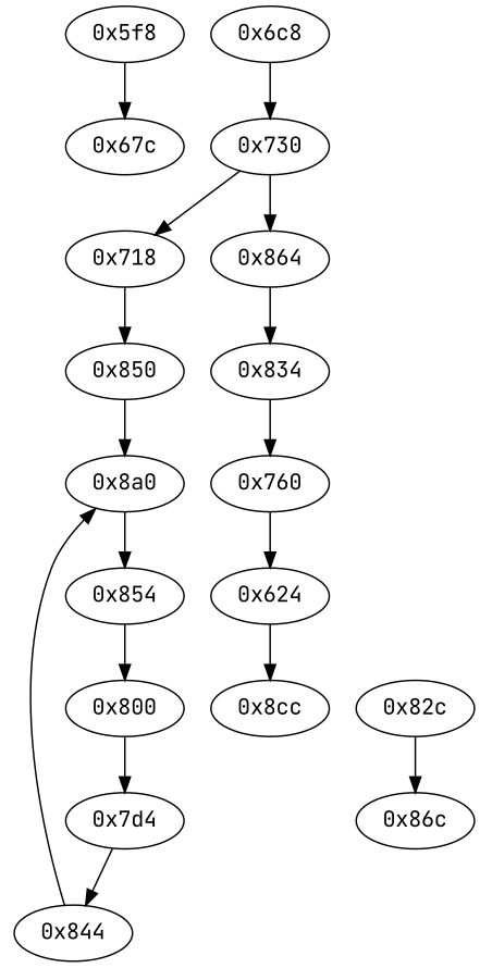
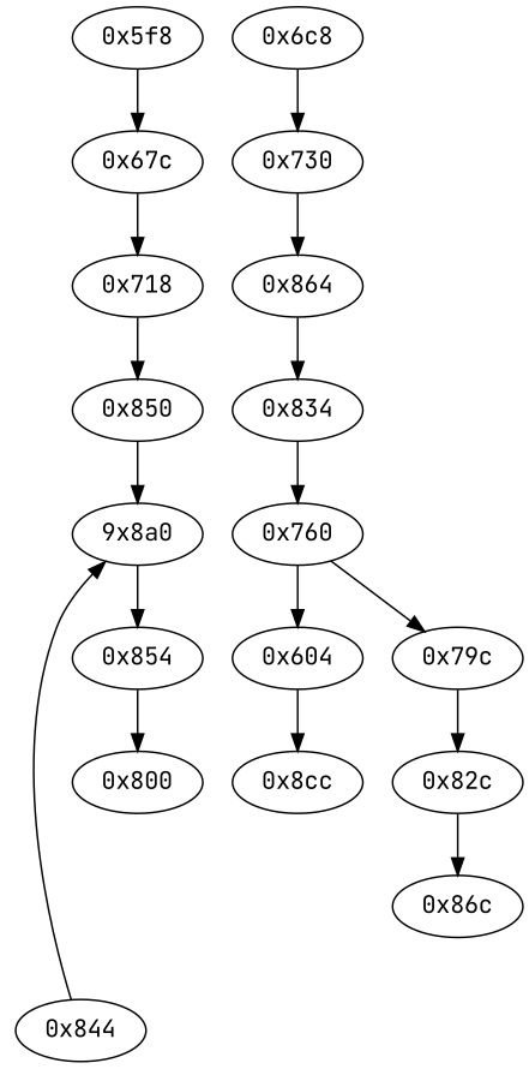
  strict digraph {
    fontname="JetBrains Mono"
    node [fontname="JetBrains Mono" opcode="[u'ldr', u'str', u'ldr', u'b']"]
    edge [fontname="JetBrains Mono"]
    "0x5f8" [opcode="[u'push', u'add', u'sub', u'add', u'ldr', u'str', u'ldr', u'ldr', u'ldr', u'add', u'b']"]
    "0x67c"
    n3 [label="0x718" opcode="[u'ldr', u'ldr', u'str', u'ldr', u'b']"]
    n4 [label="0x850" opcode="[u'ldr', u'mov', u'mov', u'b']"]
    "0x760" [opcode="[u'str', u'str', u'ldr', u'ldr', u'ldr', u'ldr', u'cmp', u'mov', u'b']"]
-   "0x624" [opcode="[u'ldr', u'mov', u'bl', u'ldr']"]
+   "0x624" [opcode="[u'ldr', u'mov', u'bl', u'ldr']" label="0x604"]
+   "0x79c" [opcode="[u'ldr', u'ldr', u'ldrb', u'ldr', u'add', u'str', u'ldr', u'b']"]
    "0x8cc" [opcode="[u'mov', u'sub', u'pop']"]
    "0x82c" [opcode="[u'ldr', u'b']"]
    "0x86c" [opcode="[u'ldr', u'add', u'str', u'ldr', u'b']"]
    "0x800" [opcode="[u'ldr', u'ldr', u'add', u'str', u'ldr', u'b']"]
-   "0x7d4" [opcode="[u'ldr', u'add', u'str', u'ldr', u'b']"]
    "0x844" [opcode="[u'ldr', u'ldr', u'mov', u'b']"]
-   "0x8a0" [opcode="[u'str', u'str', u'ldr', u'ldrb', u'strb', u'ldr', u'ldr', u'ldrb', u'cmp', u'mov', u'b']"]
+   "0x8a0" [opcode="[u'str', u'str', u'ldr', u'ldrb', u'strb', u'ldr', u'ldr', u'ldrb', u'cmp', u'mov', u'b']" label="9x8a0"]
    "0x730" [opcode="[u'ldr', u'ldr', u'sub', u'str', u'ldr', u'b']"]
    "0x6c8"
    "0x864" [opcode="[u'ldr', u'b']"]
    "0x834" [opcode="[u'ldr', u'mov', u'mov', u'b']"]
    "0x854" [opcode="[u'ldrb', u'str', u'ldr', u'b']"]
    "0x5f8" -> "0x67c"
-   "0x730" -> n3
+   "0x67c" -> n3
    n3 -> n4
    n4 -> "0x8a0"
    "0x760" -> "0x624"
+   "0x760" -> "0x79c"
    "0x624" -> "0x8cc"
+   "0x79c" -> "0x82c"
    "0x82c" -> "0x86c"
-   "0x800" -> "0x7d4"
-   "0x7d4" -> "0x844"
    "0x844" -> "0x8a0"
    "0x8a0" -> "0x854"
    "0x730" -> "0x864"
    "0x6c8" -> "0x730"
    "0x864" -> "0x834"
    "0x834" -> "0x760"
    "0x854" -> "0x800"
  }
